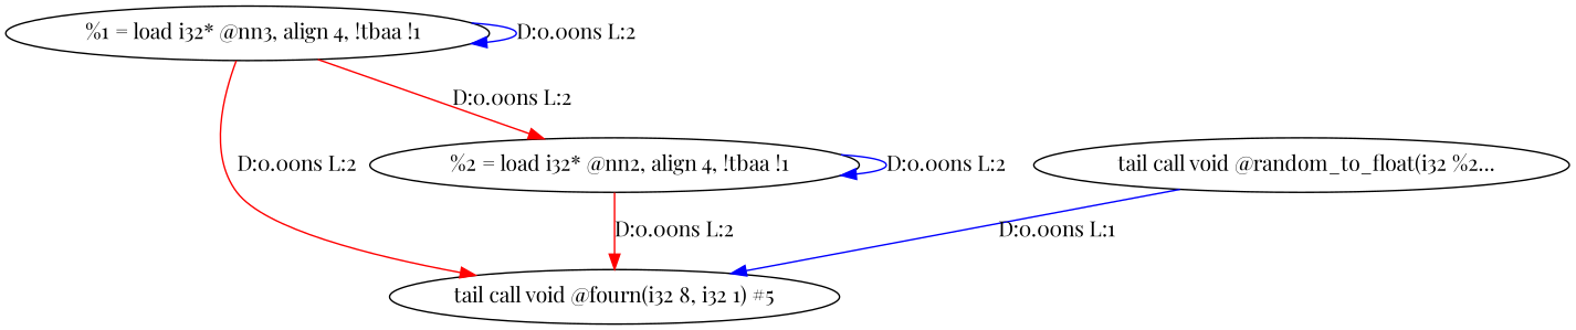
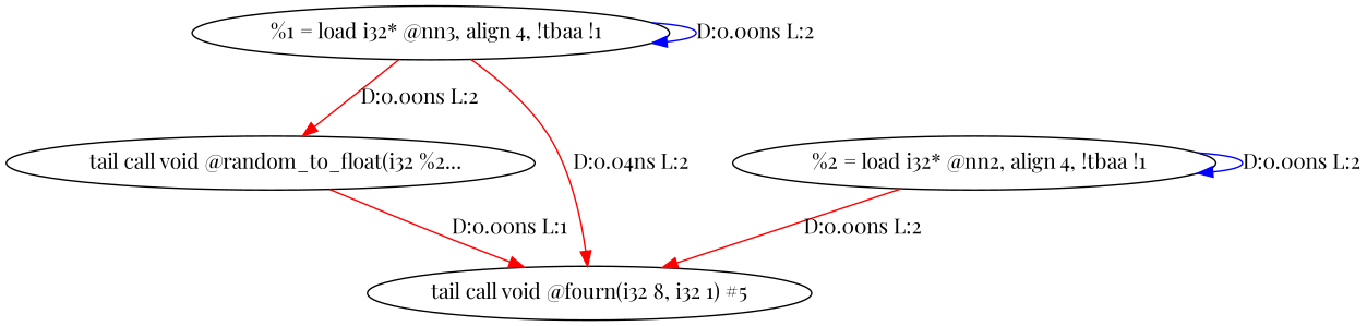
  digraph {
    fontname="Playfair Display"
    node [fontname="Playfair Display"]
    edge [color=red fontname="Playfair Display"]
    n1 [label="  %1 = load i32* @nn3, align 4, !tbaa !1"]
    n2 [label="  tail call void @random_to_float(i32 %2..."]
    n3 [label="tail call void @fourn(i32 8, i32 1) #5"]
    n4 [label="  %2 = load i32* @nn2, align 4, !tbaa !1"]
    n1 -> n1 [color=blue label="D:0.00ns L:2"]
-   n1 -> n4 [label="D:0.00ns L:2"]
-   n1 -> n3 [label="D:0.00ns L:2"]
-   n2 -> n3 [color=blue label="D:0.00ns L:1"]
+   n1 -> n2 [label="D:0.00ns L:2"]
+   n1 -> n3 [label="D:0.04ns L:2"]
+   n2 -> n3 [label="D:0.00ns L:1"]
    n4 -> n3 [label="D:0.00ns L:2"]
    n4 -> n4 [color=blue label="D:0.00ns L:2"]
  }
